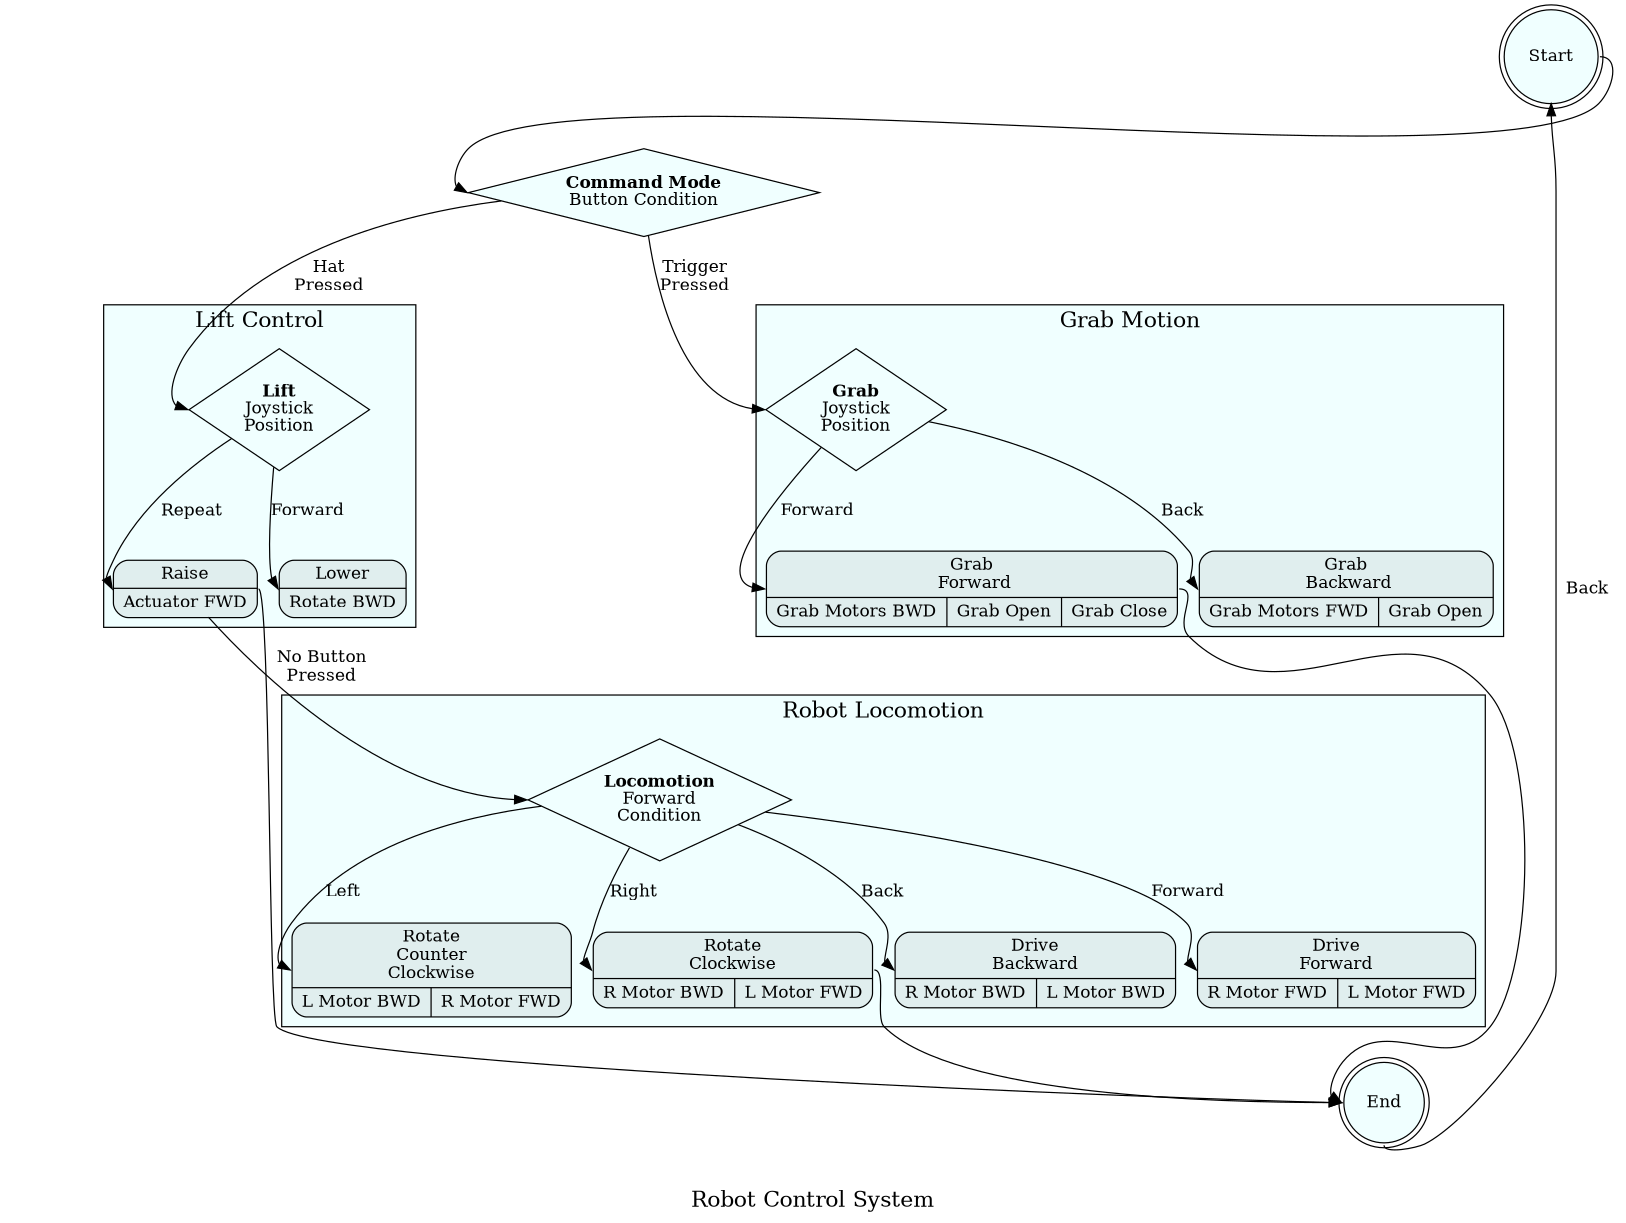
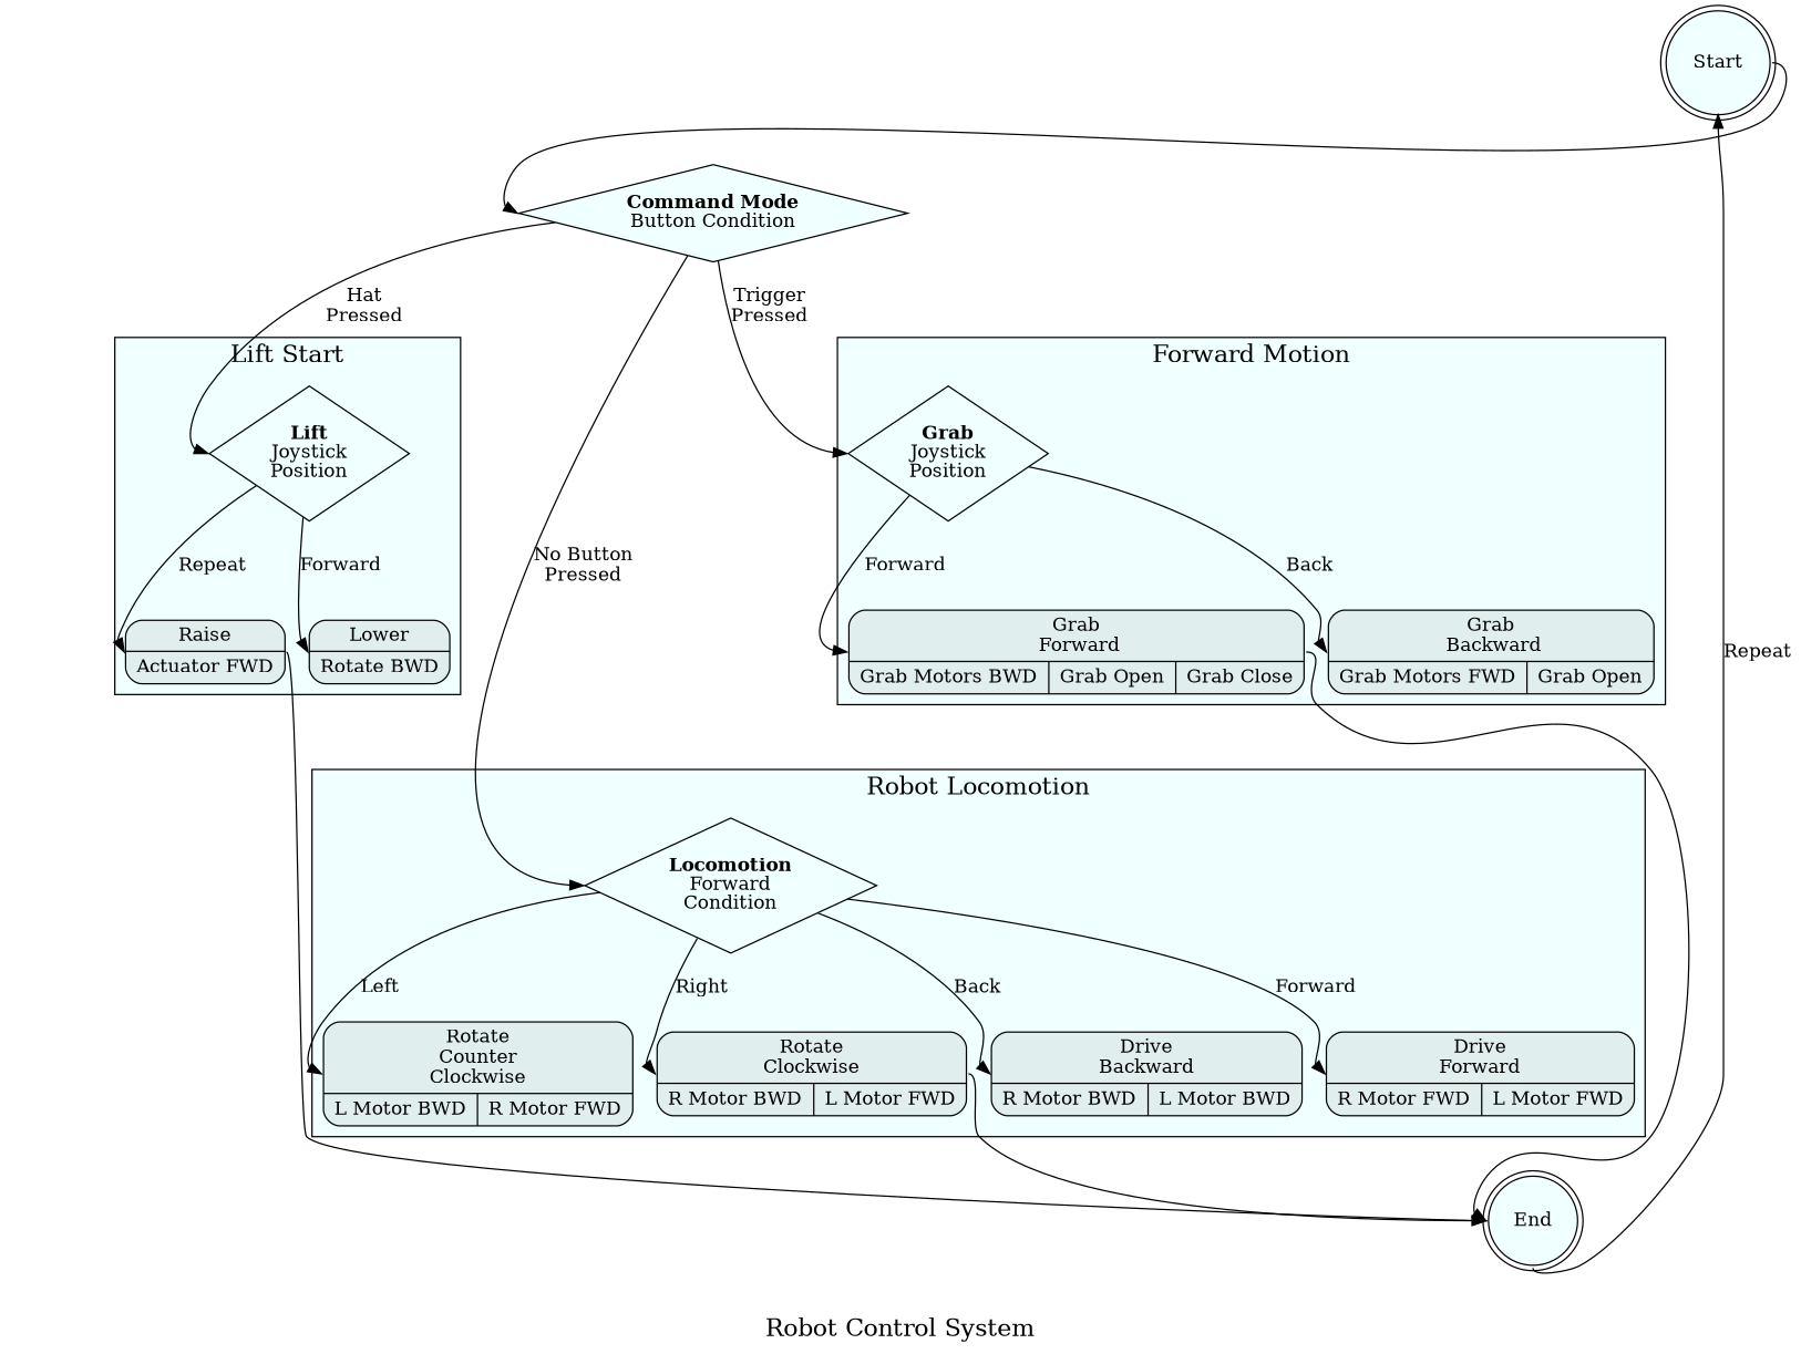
  digraph {
    compound=true
    fillcolor=azure
    fontname="DejaVu Serif"
    fontsize=18
    label="Robot Control System"
    rankdir=TB
    style=filled
    node [fontname="DejaVu Serif" style=filled fillcolor=azure2 fontsize=14 shape=Mrecord]
    edge [fontname="DejaVu Serif" headport=w]
    1 [style=invis fillcolor="" fontsize="" shape=""]
    n2 [fillcolor=azure1 label=Start shape=doublecircle]
    2 [style=invis fillcolor="" fontsize="" shape=""]
    n4 [fillcolor=azure label=<<b>Command Mode</b><br/>Button Condition> shape=diamond]
    3 [style=invis fillcolor="" fontsize="" shape=""]
    n6 [fillcolor=azure1 label=End shape=doublecircle]
    n7 [label="{Rotate\nCounter\nClockwise|{L Motor BWD|R Motor FWD}}"]
    n8 [label="{Rotate\nClockwise|{R Motor BWD|L Motor FWD}}"]
    n9 [label="{Drive\nBackward|{R Motor BWD|L Motor BWD}}"]
    n10 [label="{Drive\nForward|{R Motor FWD|L Motor FWD}}"]
    n11 [label="{Raise|Actuator FWD}"]
    n12 [label="{Lower|Rotate BWD}"]
    n13 [label="{Grab\n Forward|{Grab Motors BWD|Grab Open|Grab Close}}"]
    n14 [label="{Grab\n Backward|{Grab Motors FWD|Grab Open}}"]
    n15 [fillcolor=azure label=<<b>Locomotion</b><br/>Forward<br/>Condition> shape=diamond]
    n16 [fillcolor=azure label=<<b>Grab</b><br/>Joystick<br/>Position> shape=diamond]
    n17 [fillcolor=azure label=<<b>Lift</b><br/>Joystick<br/>Position> shape=diamond]
    subgraph sub_1 {
      rank=same
      1
      n2
    }
    subgraph sub_2 {
      rank=same
      2
      n4
    }
    subgraph sub_3 {
      rank=same
      3
      n6
    }
    subgraph sub_4 {
      1
      2
      3
    }
    subgraph sub_5 {
      n2
      n6
    }
    subgraph sub_6 {
      n7
      n8
      n9
      n10
      n11
      n12
      n13
      n14
    }
    subgraph sub_7 {
      n4
      n15
      n16
      n17
    }
    subgraph cluster_8 {
      label="Robot Locomotion"
      n7
      n8
      n9
      n10
      n15
    }
    subgraph cluster_9 {
-     label="Grab Motion"
+     label="Forward Motion"
      n13
      n14
      n16
    }
    subgraph cluster_10 {
-     label="Lift Control"
+     label="Lift Start"
      n11
      n12
      n17
    }
    1 -> 2 [style=invis]
    n2 -> n4 [tailport=e]
    2 -> 3 [style=invis]
-   n11 -> n15 [label="No Button\nPressed"]
+   n4 -> n15 [label="No Button\nPressed"]
    n4 -> n16 [label="Trigger\nPressed"]
    n4 -> n17 [label="Hat\nPressed"]
-   n6 -> n2 [headport=s label=Back tailport=s]
+   n6 -> n2 [headport=s label=Repeat tailport=s]
    n8 -> n6 [tailport=e]
    n11 -> n6 [tailport=e]
    n13 -> n6 [tailport=e]
    n15 -> n7 [label=Left]
    n15 -> n8 [label=Right]
    n15 -> n9 [label=Back]
    n15 -> n10 [label=Forward]
    n16 -> n13 [label=Forward]
    n16 -> n14 [label=Back]
    n17 -> n11 [label=Repeat]
    n17 -> n12 [label=Forward]
  }
